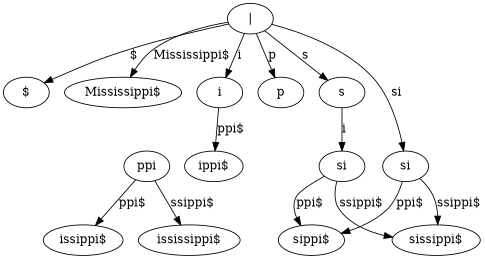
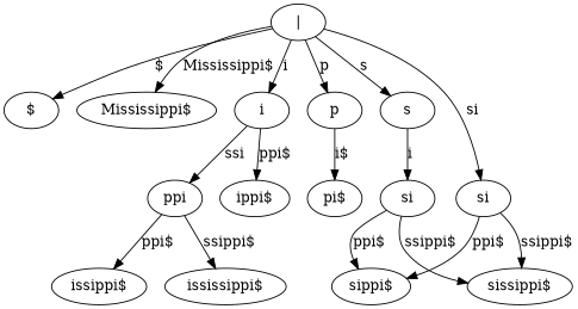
  digraph {
    n1 [label="$"]
    "|"
    n3 [label="Mississippi$"]
    n4 [label=i]
    n5 [label=p]
    n6 [label=s]
    n7 [label=si]
    n8 [label="ippi$"]
    n9 [label=ppi]
+   n10 [label="pi$"]
    n11 [label=si]
    n12 [label="sippi$"]
    n13 [label="sissippi$"]
    n14 [label="issippi$"]
    n15 [label="ississippi$"]
    "|" -> n1 [label="$"]
    "|" -> n3 [label="Mississippi$"]
    "|" -> n4 [label=i]
    "|" -> n5 [label=p]
    "|" -> n6 [label=s]
    "|" -> n7 [label=si]
    n4 -> n8 [label="ppi$"]
+   n4 -> n9 [label=ssi]
+   n5 -> n10 [label="i$"]
    n6 -> n11 [label=i]
    n7 -> n12 [label="ppi$"]
    n7 -> n13 [label="ssippi$"]
    n9 -> n14 [label="ppi$"]
    n9 -> n15 [label="ssippi$"]
    n11 -> n12 [label="ppi$"]
    n11 -> n13 [label="ssippi$"]
  }
